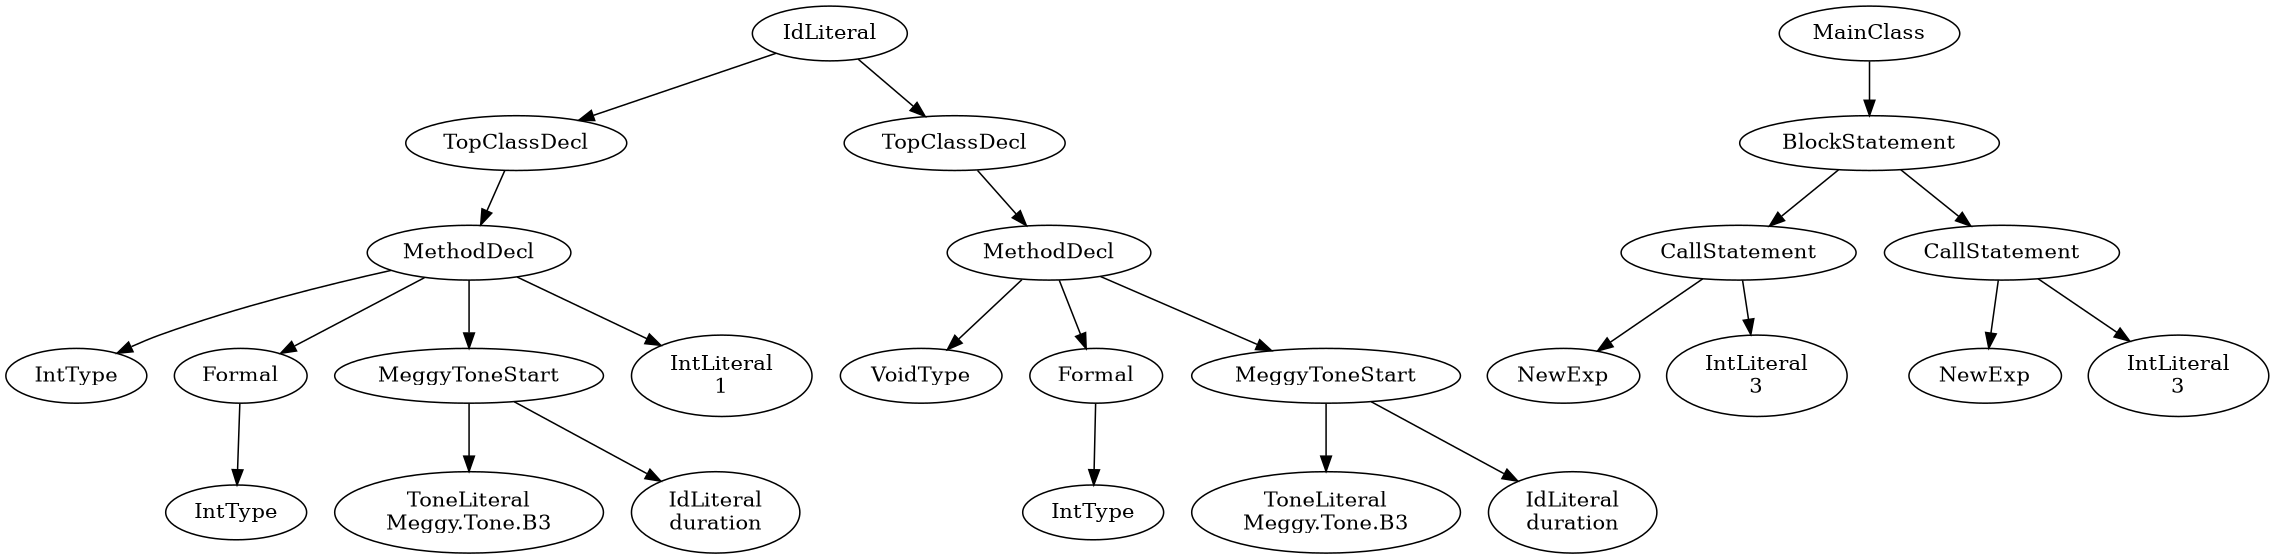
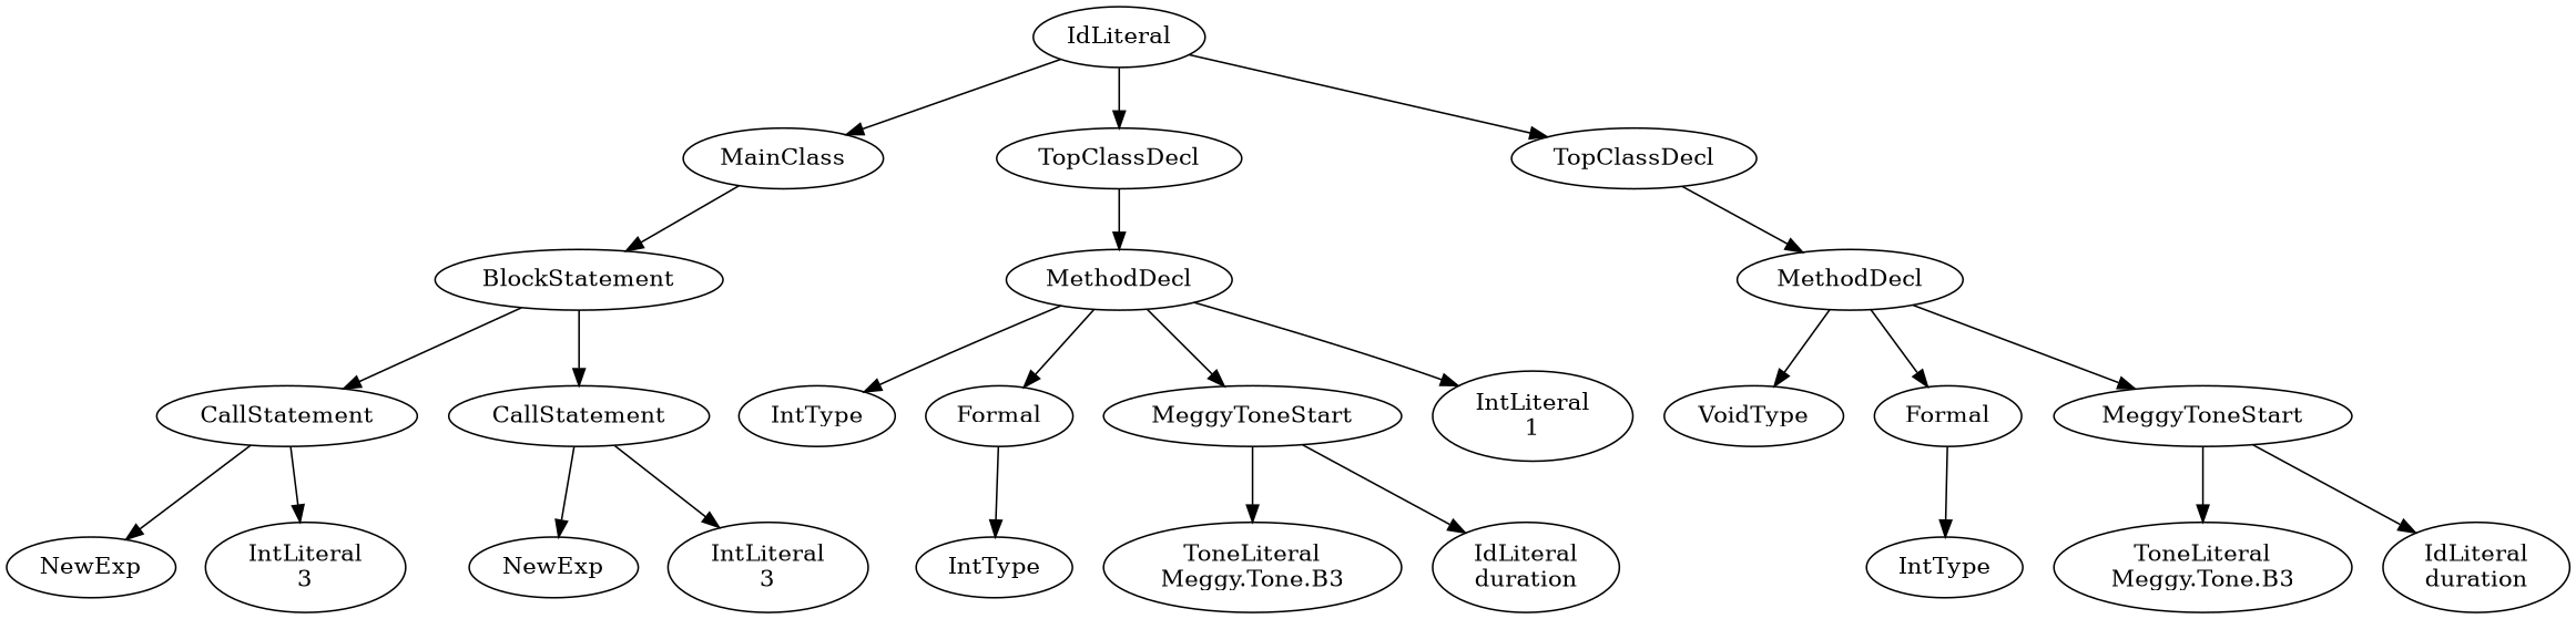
  digraph {
    n1 [label=IdLiteral]
    n2 [label=MainClass]
    n3 [label=TopClassDecl]
    n4 [label=TopClassDecl]
    n5 [label=BlockStatement]
    n6 [label=MethodDecl]
    n7 [label=MethodDecl]
    n8 [label=CallStatement]
    n9 [label=CallStatement]
    n10 [label=NewExp]
    n11 [label="IntLiteral\n3"]
    n12 [label=NewExp]
    n13 [label="IntLiteral\n3"]
    n14 [label=IntType]
    n15 [label=Formal]
    n16 [label=MeggyToneStart]
    n17 [label="IntLiteral\n1"]
    n18 [label=IntType]
    n19 [label="ToneLiteral\nMeggy.Tone.B3"]
    n20 [label="IdLiteral\nduration"]
    n21 [label=VoidType]
    n22 [label=Formal]
    n23 [label=MeggyToneStart]
    n24 [label=IntType]
    n25 [label="ToneLiteral\nMeggy.Tone.B3"]
    n26 [label="IdLiteral\nduration"]
+   n1 -> n2
    n1 -> n3
    n1 -> n4
    n2 -> n5
    n3 -> n6
    n4 -> n7
    n5 -> n8
    n5 -> n9
    n6 -> n14
    n6 -> n15
    n6 -> n16
    n6 -> n17
    n7 -> n21
    n7 -> n22
    n7 -> n23
    n8 -> n10
    n8 -> n11
    n9 -> n12
    n9 -> n13
    n15 -> n18
    n16 -> n19
    n16 -> n20
    n22 -> n24
    n23 -> n25
    n23 -> n26
  }
